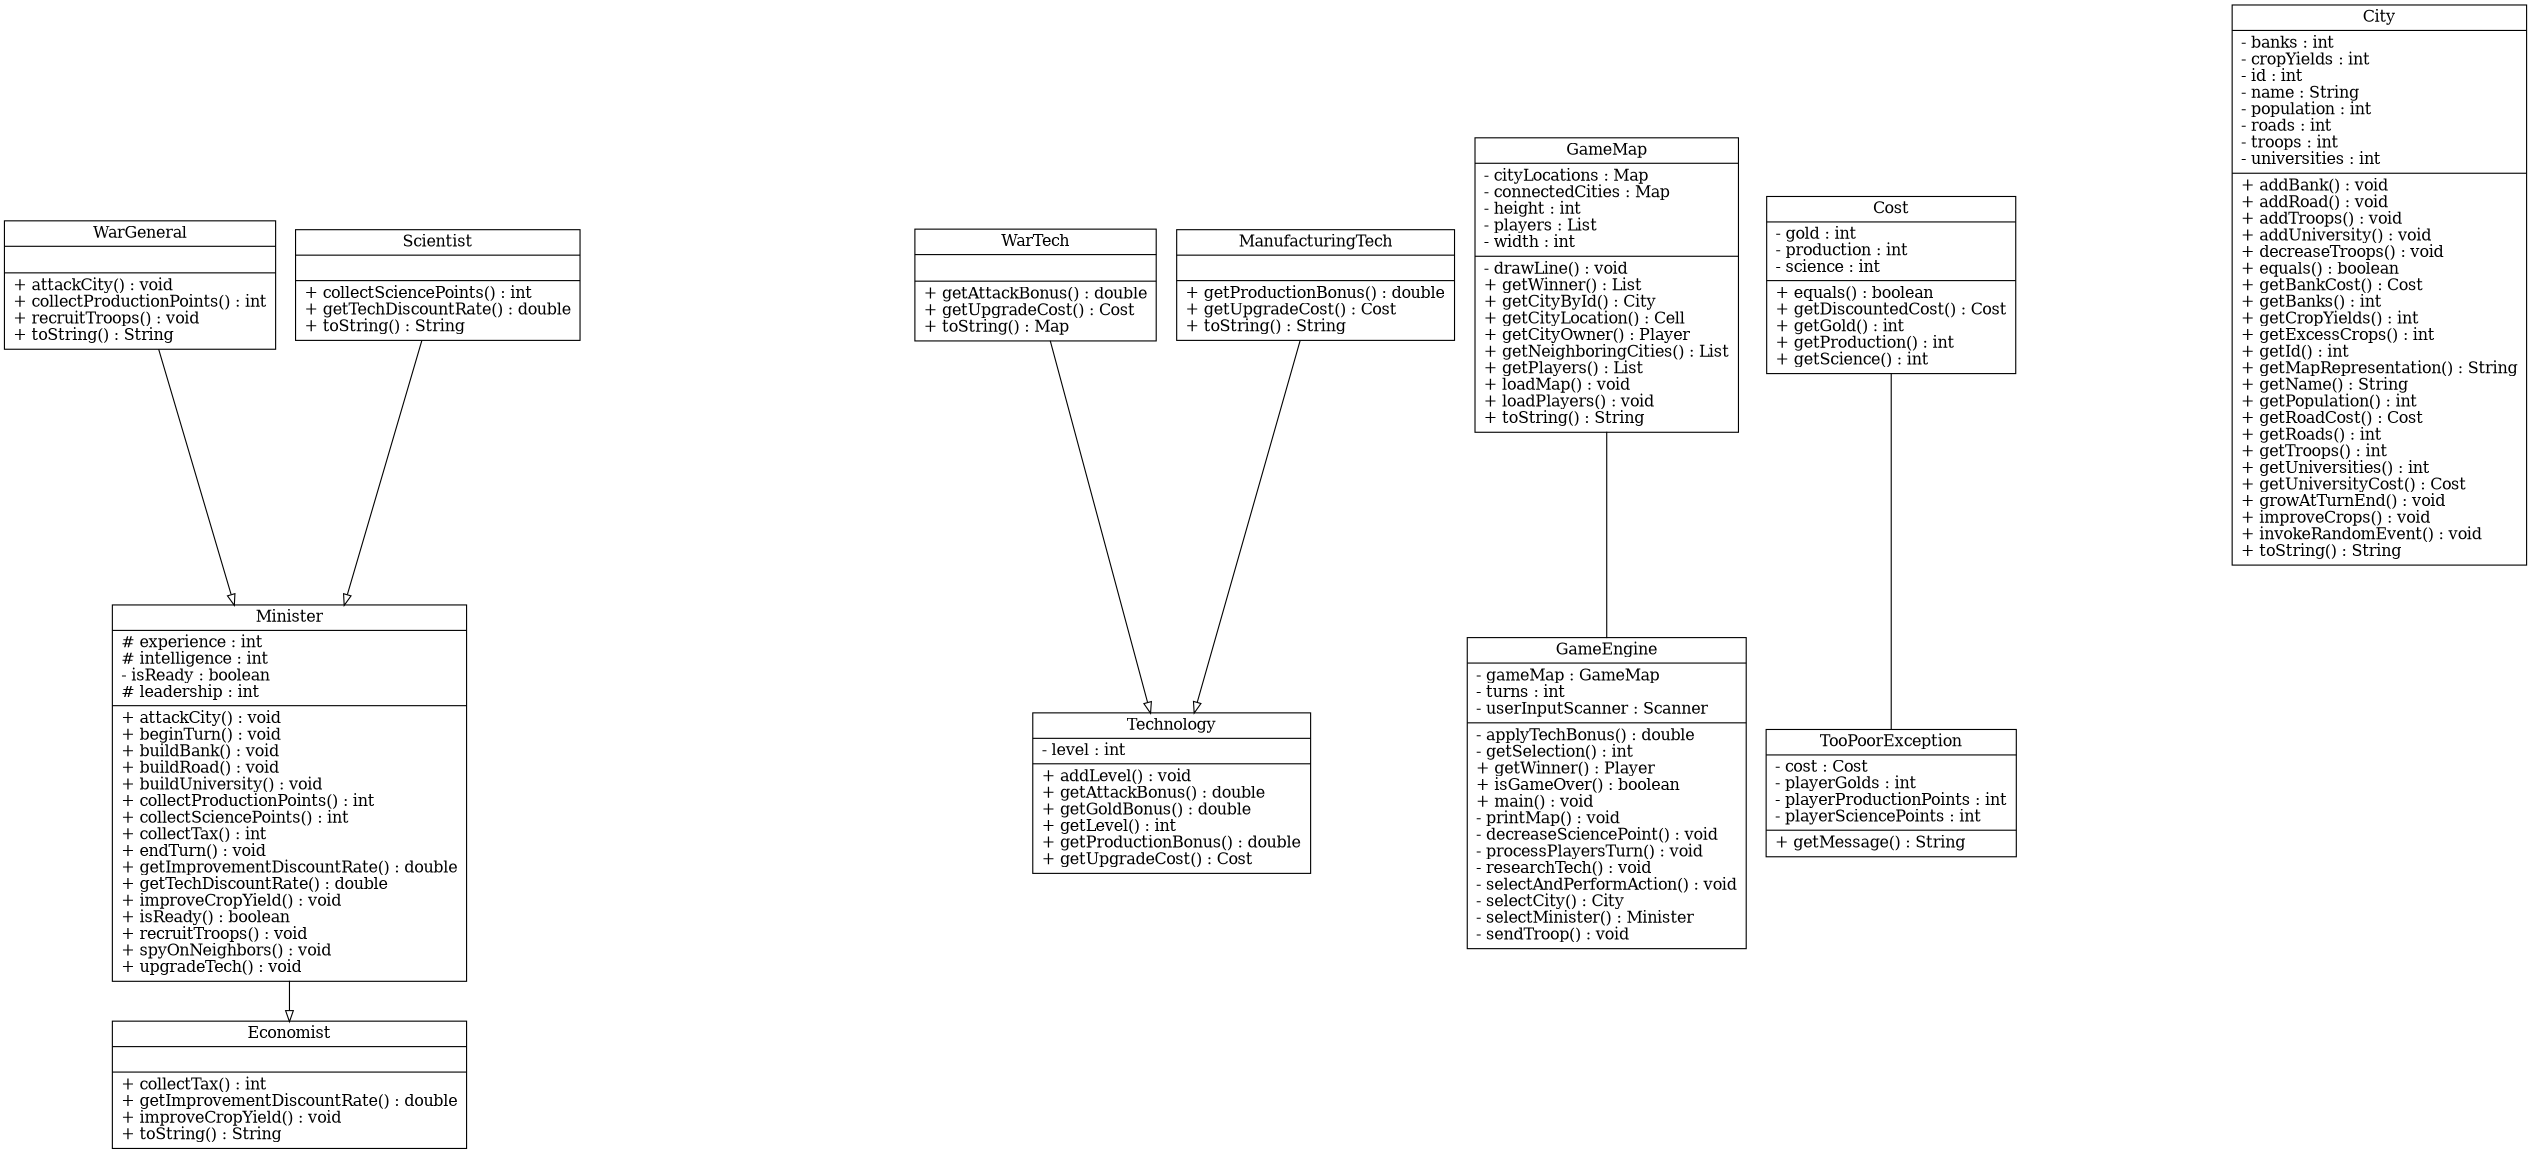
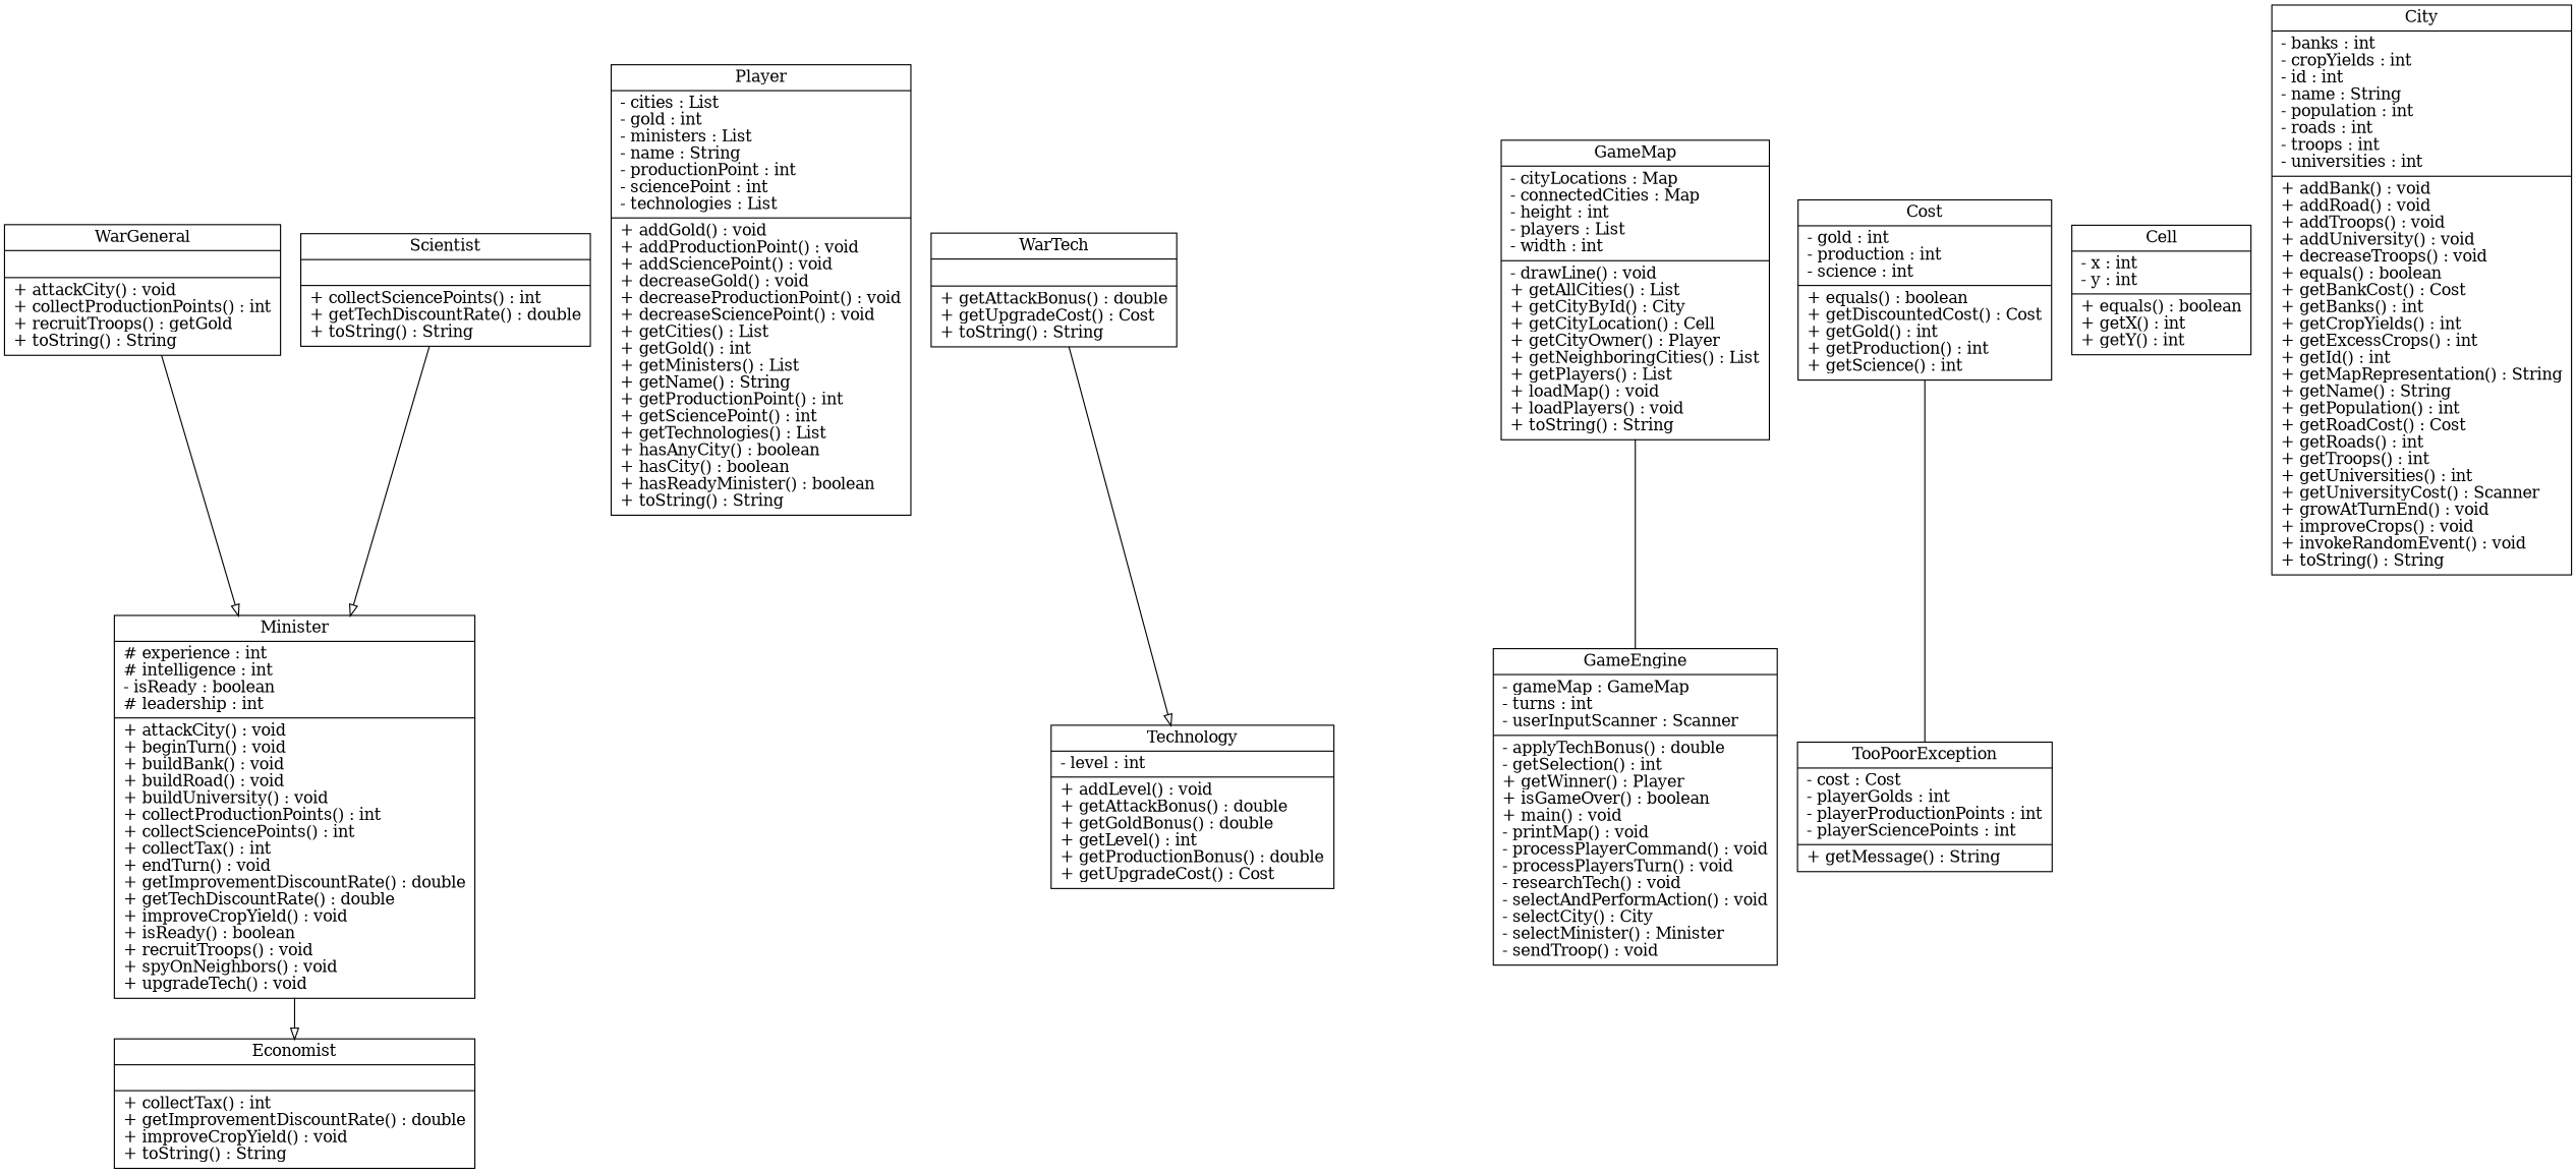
  digraph {
    node [fillcolor="#ffffff" shape=record style=filled]
    edge [arrowhead=empty]
    n1 [label="{Minister|# experience : int\l# intelligence : int\l- isReady : boolean\l# leadership : int\l|+ attackCity() : void\l+ beginTurn() : void\l+ buildBank() : void\l+ buildRoad() : void\l+ buildUniversity() : void\l+ collectProductionPoints() : int\l+ collectSciencePoints() : int\l+ collectTax() : int\l+ endTurn() : void\l+ getImprovementDiscountRate() : double\l+ getTechDiscountRate() : double\l+ improveCropYield() : void\l+ isReady() : boolean\l+ recruitTroops() : void\l+ spyOnNeighbors() : void\l+ upgradeTech() : void\l}"]
    n2 [label="{Economist||+ collectTax() : int\l+ getImprovementDiscountRate() : double\l+ improveCropYield() : void\l+ toString() : String\l}"]
-   n4 [label="{WarTech||+ getAttackBonus() : double\l+ getUpgradeCost() : Cost\l+ toString() : Map\l}"]
+   n3 [label="{Player|- cities : List\l- gold : int\l- ministers : List\l- name : String\l- productionPoint : int\l- sciencePoint : int\l- technologies : List\l|+ addGold() : void\l+ addProductionPoint() : void\l+ addSciencePoint() : void\l+ decreaseGold() : void\l+ decreaseProductionPoint() : void\l+ decreaseSciencePoint() : void\l+ getCities() : List\l+ getGold() : int\l+ getMinisters() : List\l+ getName() : String\l+ getProductionPoint() : int\l+ getSciencePoint() : int\l+ getTechnologies() : List\l+ hasAnyCity() : boolean\l+ hasCity() : boolean\l+ hasReadyMinister() : boolean\l+ toString() : String\l}"]
+   n4 [label="{WarTech||+ getAttackBonus() : double\l+ getUpgradeCost() : Cost\l+ toString() : String\l}"]
    n5 [label="{Technology|- level : int\l|+ addLevel() : void\l+ getAttackBonus() : double\l+ getGoldBonus() : double\l+ getLevel() : int\l+ getProductionBonus() : double\l+ getUpgradeCost() : Cost\l}"]
-   n6 [label="{GameEngine|- gameMap : GameMap\l- turns : int\l- userInputScanner : Scanner\l|- applyTechBonus() : double\l- getSelection() : int\l+ getWinner() : Player\l+ isGameOver() : boolean\l+ main() : void\l- printMap() : void\l- decreaseSciencePoint() : void\l- processPlayersTurn() : void\l- researchTech() : void\l- selectAndPerformAction() : void\l- selectCity() : City\l- selectMinister() : Minister\l- sendTroop() : void\l}"]
-   n7 [label="{GameMap|- cityLocations : Map\l- connectedCities : Map\l- height : int\l- players : List\l- width : int\l|- drawLine() : void\l+ getWinner() : List\l+ getCityById() : City\l+ getCityLocation() : Cell\l+ getCityOwner() : Player\l+ getNeighboringCities() : List\l+ getPlayers() : List\l+ loadMap() : void\l+ loadPlayers() : void\l+ toString() : String\l}"]
-   n8 [label="{ManufacturingTech||+ getProductionBonus() : double\l+ getUpgradeCost() : Cost\l+ toString() : String\l}"]
+   n6 [label="{GameEngine|- gameMap : GameMap\l- turns : int\l- userInputScanner : Scanner\l|- applyTechBonus() : double\l- getSelection() : int\l+ getWinner() : Player\l+ isGameOver() : boolean\l+ main() : void\l- printMap() : void\l- processPlayerCommand() : void\l- processPlayersTurn() : void\l- researchTech() : void\l- selectAndPerformAction() : void\l- selectCity() : City\l- selectMinister() : Minister\l- sendTroop() : void\l}"]
+   n7 [label="{GameMap|- cityLocations : Map\l- connectedCities : Map\l- height : int\l- players : List\l- width : int\l|- drawLine() : void\l+ getAllCities() : List\l+ getCityById() : City\l+ getCityLocation() : Cell\l+ getCityOwner() : Player\l+ getNeighboringCities() : List\l+ getPlayers() : List\l+ loadMap() : void\l+ loadPlayers() : void\l+ toString() : String\l}"]
    n9 [label="{TooPoorException|- cost : Cost\l- playerGolds : int\l- playerProductionPoints : int\l- playerSciencePoints : int\l|+ getMessage() : String\l}"]
    n10 [label="{Cost|- gold : int\l- production : int\l- science : int\l|+ equals() : boolean\l+ getDiscountedCost() : Cost\l+ getGold() : int\l+ getProduction() : int\l+ getScience() : int\l}"]
-   n11 [label="{WarGeneral||+ attackCity() : void\l+ collectProductionPoints() : int\l+ recruitTroops() : void\l+ toString() : String\l}"]
-   n13 [label="{City|- banks : int\l- cropYields : int\l- id : int\l- name : String\l- population : int\l- roads : int\l- troops : int\l- universities : int\l|+ addBank() : void\l+ addRoad() : void\l+ addTroops() : void\l+ addUniversity() : void\l+ decreaseTroops() : void\l+ equals() : boolean\l+ getBankCost() : Cost\l+ getBanks() : int\l+ getCropYields() : int\l+ getExcessCrops() : int\l+ getId() : int\l+ getMapRepresentation() : String\l+ getName() : String\l+ getPopulation() : int\l+ getRoadCost() : Cost\l+ getRoads() : int\l+ getTroops() : int\l+ getUniversities() : int\l+ getUniversityCost() : Cost\l+ growAtTurnEnd() : void\l+ improveCrops() : void\l+ invokeRandomEvent() : void\l+ toString() : String\l}"]
+   n11 [label="{WarGeneral||+ attackCity() : void\l+ collectProductionPoints() : int\l+ recruitTroops() : getGold\l+ toString() : String\l}"]
+   n12 [label="{Cell|- x : int\l- y : int\l|+ equals() : boolean\l+ getX() : int\l+ getY() : int\l}"]
+   n13 [label="{City|- banks : int\l- cropYields : int\l- id : int\l- name : String\l- population : int\l- roads : int\l- troops : int\l- universities : int\l|+ addBank() : void\l+ addRoad() : void\l+ addTroops() : void\l+ addUniversity() : void\l+ decreaseTroops() : void\l+ equals() : boolean\l+ getBankCost() : Cost\l+ getBanks() : int\l+ getCropYields() : int\l+ getExcessCrops() : int\l+ getId() : int\l+ getMapRepresentation() : String\l+ getName() : String\l+ getPopulation() : int\l+ getRoadCost() : Cost\l+ getRoads() : int\l+ getTroops() : int\l+ getUniversities() : int\l+ getUniversityCost() : Scanner\l+ growAtTurnEnd() : void\l+ improveCrops() : void\l+ invokeRandomEvent() : void\l+ toString() : String\l}"]
    n14 [label="{Scientist||+ collectSciencePoints() : int\l+ getTechDiscountRate() : double\l+ toString() : String\l}"]
    n1 -> n2
    n4 -> n5
    n7 -> n6 [arrowhead=none]
-   n8 -> n5
    n10 -> n9 [arrowhead=none]
    n11 -> n1
    n14 -> n1
  }
